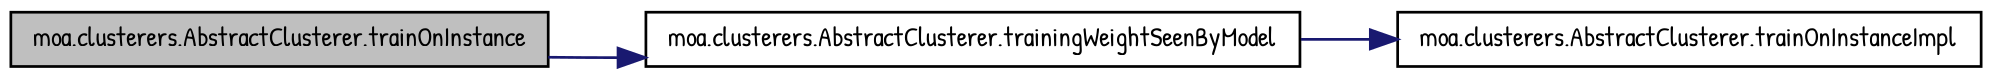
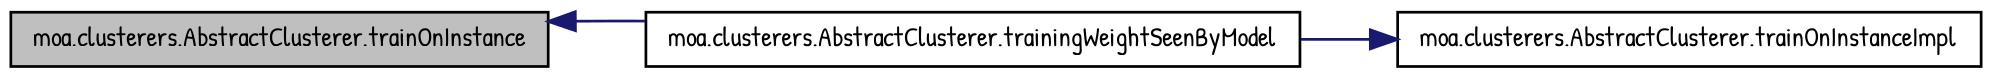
  digraph {
    fontname="Patrick Hand"
    rankdir=LR
    node [color=black fillcolor=white fontname="Patrick Hand" fontsize=10 shape=record style=filled]
    edge [color=midnightblue fontname="Patrick Hand" fontsize=10 labelfontname=Helvetica labelfontsize=10 style=solid]
    n1 [fillcolor=grey75 fontcolor=black height=0.2 label="moa.clusterers.AbstractClusterer.trainOnInstance" width=0.4]
    n2 [height=0.2 label="moa.clusterers.AbstractClusterer.trainingWeightSeenByModel" width=0.4]
    n3 [height=0.2 label="moa.clusterers.AbstractClusterer.trainOnInstanceImpl" width=0.4]
-   n1 -> n2
+   n2 -> n1
    n2 -> n3
  }
